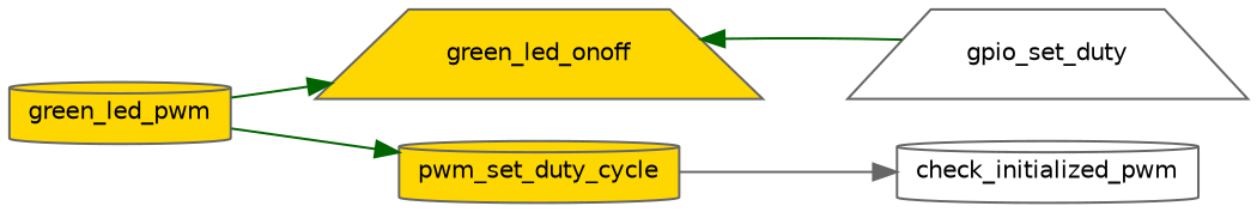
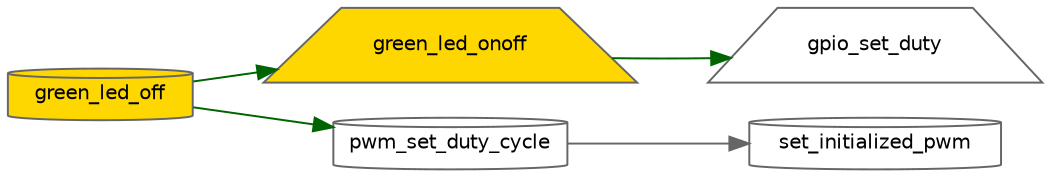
  digraph {
    rankdir=LR
    node [color=grey40 fillcolor=gold fontname=Helvetica fontsize=10 shape=cylinder style=filled]
    edge [color=darkgreen fontname=Helvetica fontsize=10 labelfontname=Helvetica labelfontsize=10 style=solid]
-   n1 [color=gray40 fontcolor=black height=0.2 label=green_led_pwm width=0.4]
+   n1 [color=gray40 fontcolor=black height=0.2 label=green_led_off width=0.4]
    n2 [height=0.2 label=green_led_onoff shape=trapezium width=0.4]
-   n3 [height=0.2 label=pwm_set_duty_cycle width=0.4]
+   n3 [fillcolor=white height=0.2 label=pwm_set_duty_cycle width=0.4]
    n4 [fillcolor=white height=0.2 label=gpio_set_duty shape=trapezium width=0.4]
-   n5 [fillcolor=white height=0.2 label=check_initialized_pwm width=0.4]
+   n5 [fillcolor=white height=0.2 label=set_initialized_pwm width=0.4]
    n1 -> n2
    n1 -> n3
-   n4 -> n2
+   n2 -> n4
    n3 -> n5 [color=gray40]
  }
